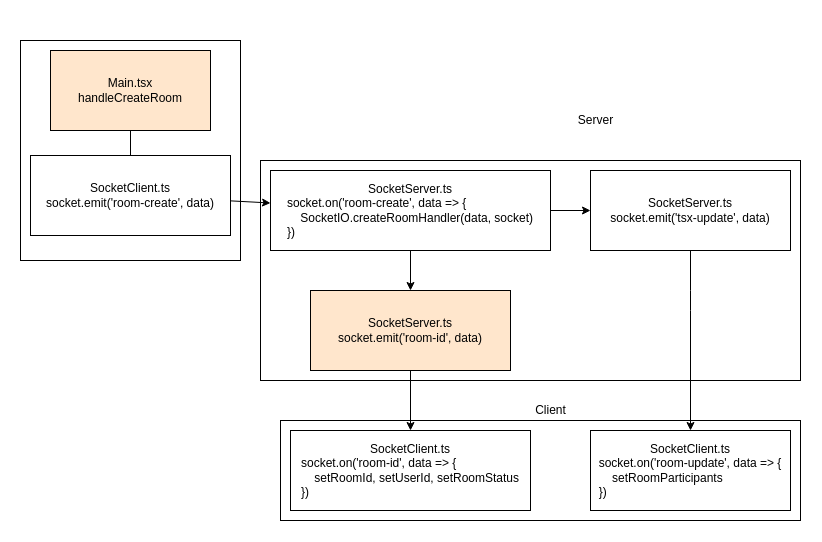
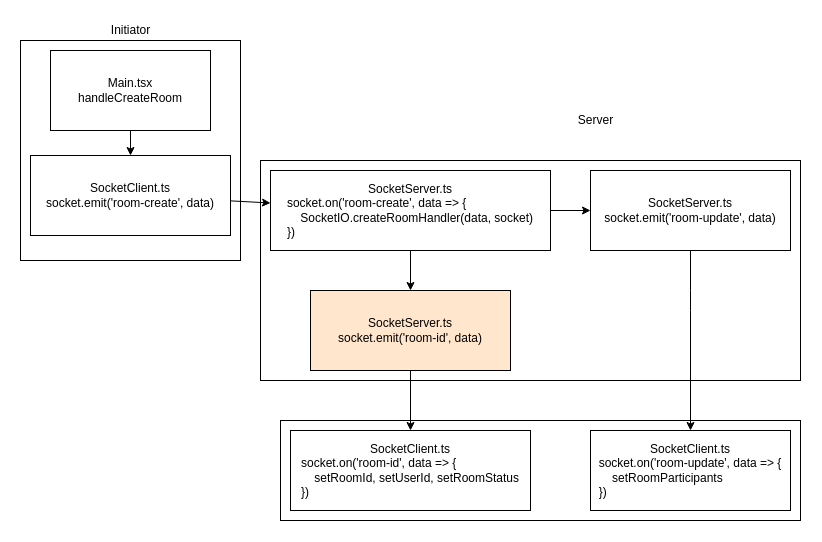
  <mxCell id="0" />
  <mxCell id="1" parent="0" />
  <mxCell id="2" value="" style="whiteSpace=wrap;html=1;" vertex="1" parent="1"><mxGeometry x="280" y="420" width="520" height="100" as="geometry" /></mxCell>
  <mxCell id="3" value="" style="rounded=0;whiteSpace=wrap;html=1;" vertex="1" parent="1"><mxGeometry x="20" y="40" width="220" height="220" as="geometry" /></mxCell>
  <mxCell id="4" value="" style="whiteSpace=wrap;html=1;" vertex="1" parent="1"><mxGeometry x="260" y="160" width="540" height="220" as="geometry" /></mxCell>
- <mxCell id="5" value="" style="edgeStyle=none;html=1;endArrow=none;" edge="1" parent="1" source="6" target="8"><mxGeometry relative="1" as="geometry" /></mxCell>
- <mxCell id="6" value="Main.tsx&lt;br&gt;handleCreateRoom" style="rounded=0;whiteSpace=wrap;html=1;fillColor=#ffe6cc;" vertex="1" parent="1"><mxGeometry x="50" y="50" width="160" height="80" as="geometry" /></mxCell>
+ <mxCell id="5" value="" style="edgeStyle=none;html=1;" edge="1" parent="1" source="6" target="8"><mxGeometry relative="1" as="geometry" /></mxCell>
+ <mxCell id="6" value="Main.tsx&lt;br&gt;handleCreateRoom" style="rounded=0;whiteSpace=wrap;html=1;" vertex="1" parent="1"><mxGeometry x="50" y="50" width="160" height="80" as="geometry" /></mxCell>
  <mxCell id="7" value="" style="edgeStyle=none;html=1;" edge="1" parent="1" source="8" target="11"><mxGeometry relative="1" as="geometry" /></mxCell>
  <mxCell id="8" value="SocketClient.ts&lt;br&gt;socket.emit('room-create', data)" style="rounded=0;whiteSpace=wrap;html=1;" vertex="1" parent="1"><mxGeometry x="30" y="155" width="200" height="80" as="geometry" /></mxCell>
  <mxCell id="9" value="" style="edgeStyle=none;html=1;" edge="1" parent="1" source="11" target="15"><mxGeometry relative="1" as="geometry" /></mxCell>
  <mxCell id="10" value="" style="edgeStyle=none;html=1;" edge="1" parent="1" source="11" target="17"><mxGeometry relative="1" as="geometry" /></mxCell>
  <mxCell id="11" value="&lt;span&gt;SocketServer.ts&lt;/span&gt;&lt;br&gt;&lt;div style=&quot;text-align: left&quot;&gt;&lt;span&gt;socket.on('room-create', &lt;/span&gt;&lt;span&gt;data =&amp;gt; {&lt;/span&gt;&lt;/div&gt;&lt;div style=&quot;text-align: left&quot;&gt;&lt;span&gt;&amp;nbsp; &amp;nbsp; SocketIO.createRoomHandler(data, socket)&lt;/span&gt;&lt;/div&gt;&lt;span&gt;&lt;div style=&quot;text-align: left&quot;&gt;&lt;span&gt;})&lt;/span&gt;&lt;/div&gt;&lt;/span&gt;" style="rounded=0;whiteSpace=wrap;html=1;" vertex="1" parent="1"><mxGeometry x="270" y="170" width="280" height="80" as="geometry" /></mxCell>
+ <mxCell id="12" value="Initiator" style="text;html=1;align=center;verticalAlign=middle;resizable=0;points=[];autosize=1;strokeColor=none;fillColor=none;" vertex="1" parent="1"><mxGeometry x="105" y="20" width="50" height="20" as="geometry" /></mxCell>
  <mxCell id="13" value="Server" style="text;html=1;align=center;verticalAlign=middle;resizable=0;points=[];autosize=1;strokeColor=none;fillColor=none;" vertex="1" parent="1"><mxGeometry x="570" y="110" width="50" height="20" as="geometry" /></mxCell>
  <mxCell id="14" style="edgeStyle=none;html=1;exitX=0.5;exitY=1;exitDx=0;exitDy=0;" edge="1" parent="1" source="15" target="18"><mxGeometry relative="1" as="geometry"><mxPoint x="410" y="450" as="targetPoint" /><Array as="points" /></mxGeometry></mxCell>
  <mxCell id="15" value="SocketServer.ts&lt;br&gt;socket.emit('room-id', data)" style="whiteSpace=wrap;html=1;fillColor=#ffe6cc;" vertex="1" parent="1"><mxGeometry x="310" y="290" width="200" height="80" as="geometry" /></mxCell>
  <mxCell id="16" style="edgeStyle=none;html=1;exitX=0.5;exitY=1;exitDx=0;exitDy=0;entryX=0.5;entryY=0;entryDx=0;entryDy=0;" edge="1" parent="1" source="17" target="19"><mxGeometry relative="1" as="geometry"><mxPoint x="640" y="250" as="sourcePoint" /><mxPoint x="690" y="410" as="targetPoint" /><Array as="points"><mxPoint x="690" y="300" /></Array></mxGeometry></mxCell>
- <mxCell id="17" value="SocketServer.ts&lt;br&gt;socket.emit('tsx-update', data)" style="whiteSpace=wrap;html=1;" vertex="1" parent="1"><mxGeometry x="590" y="170" width="200" height="80" as="geometry" /></mxCell>
+ <mxCell id="17" value="SocketServer.ts&lt;br&gt;socket.emit('room-update', data)" style="whiteSpace=wrap;html=1;" vertex="1" parent="1"><mxGeometry x="590" y="170" width="200" height="80" as="geometry" /></mxCell>
  <mxCell id="18" value="SocketClient.ts&lt;br&gt;&lt;div style=&quot;text-align: left&quot;&gt;&lt;span&gt;socket.on('room-id', data =&amp;gt; {&lt;/span&gt;&lt;/div&gt;&lt;div style=&quot;text-align: left&quot;&gt;&lt;span&gt;&amp;nbsp; &amp;nbsp; setRoomId, setUserId, setRoomStatus&lt;/span&gt;&lt;/div&gt;&lt;div style=&quot;text-align: left&quot;&gt;&lt;span&gt;})&lt;/span&gt;&lt;/div&gt;" style="whiteSpace=wrap;html=1;" vertex="1" parent="1"><mxGeometry x="290" y="430" width="240" height="80" as="geometry" /></mxCell>
  <mxCell id="19" value="SocketClient.ts&lt;br&gt;&lt;div style=&quot;text-align: left&quot;&gt;&lt;span&gt;socket.on('room-update', data =&amp;gt; {&lt;/span&gt;&lt;/div&gt;&lt;div style=&quot;text-align: left&quot;&gt;&lt;span&gt;&amp;nbsp; &amp;nbsp; setRoomParticipants&lt;/span&gt;&lt;/div&gt;&lt;div style=&quot;text-align: left&quot;&gt;&lt;span&gt;})&lt;/span&gt;&lt;/div&gt;" style="whiteSpace=wrap;html=1;" vertex="1" parent="1"><mxGeometry x="590" y="430" width="200" height="80" as="geometry" /></mxCell>
- <mxCell id="20" value="Client" style="text;html=1;align=center;verticalAlign=middle;resizable=0;points=[];autosize=1;strokeColor=none;fillColor=none;" vertex="1" parent="1"><mxGeometry x="525" y="400" width="50" height="20" as="geometry" /></mxCell>
